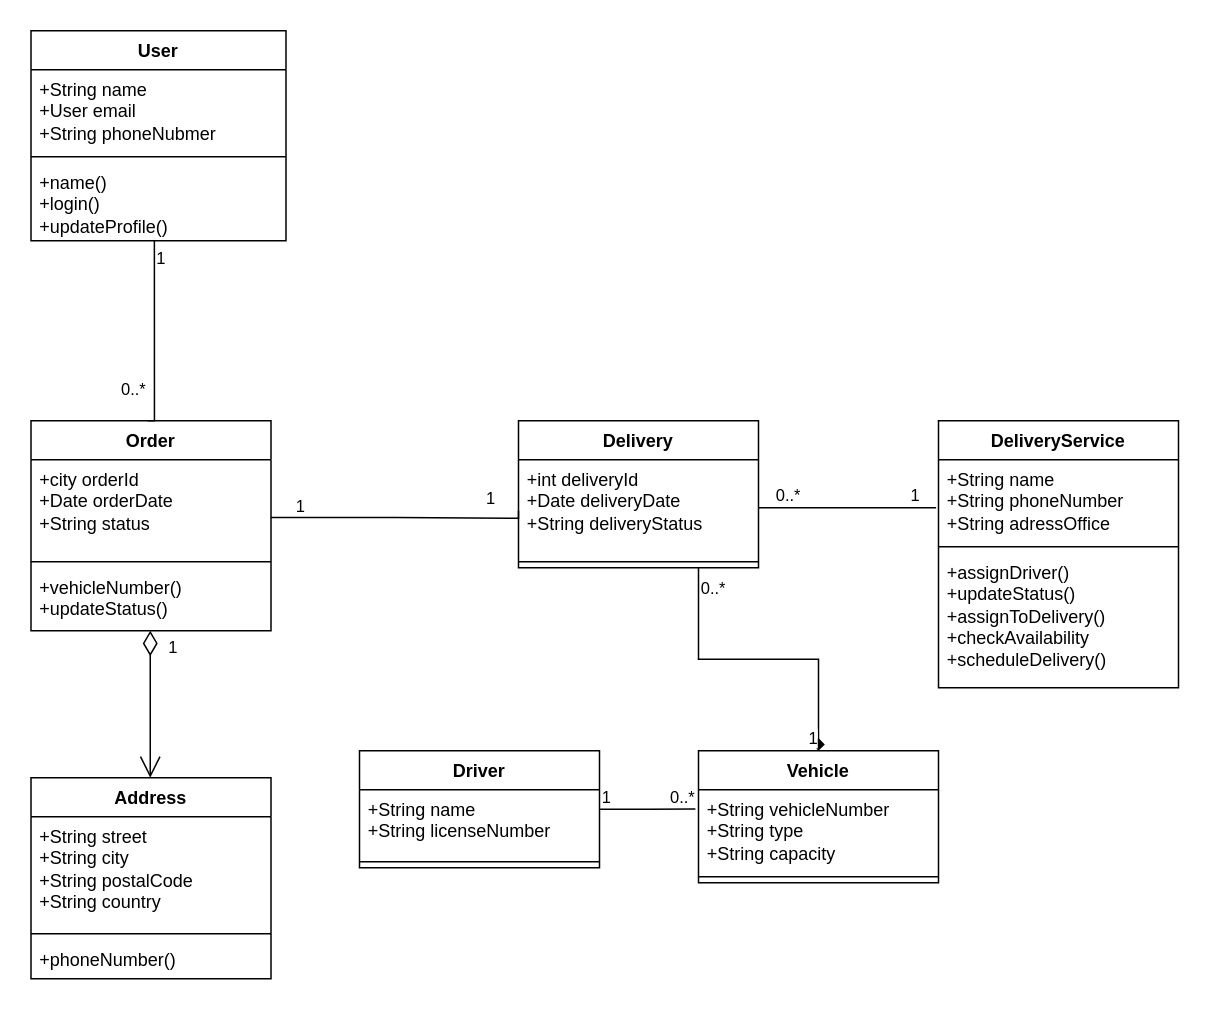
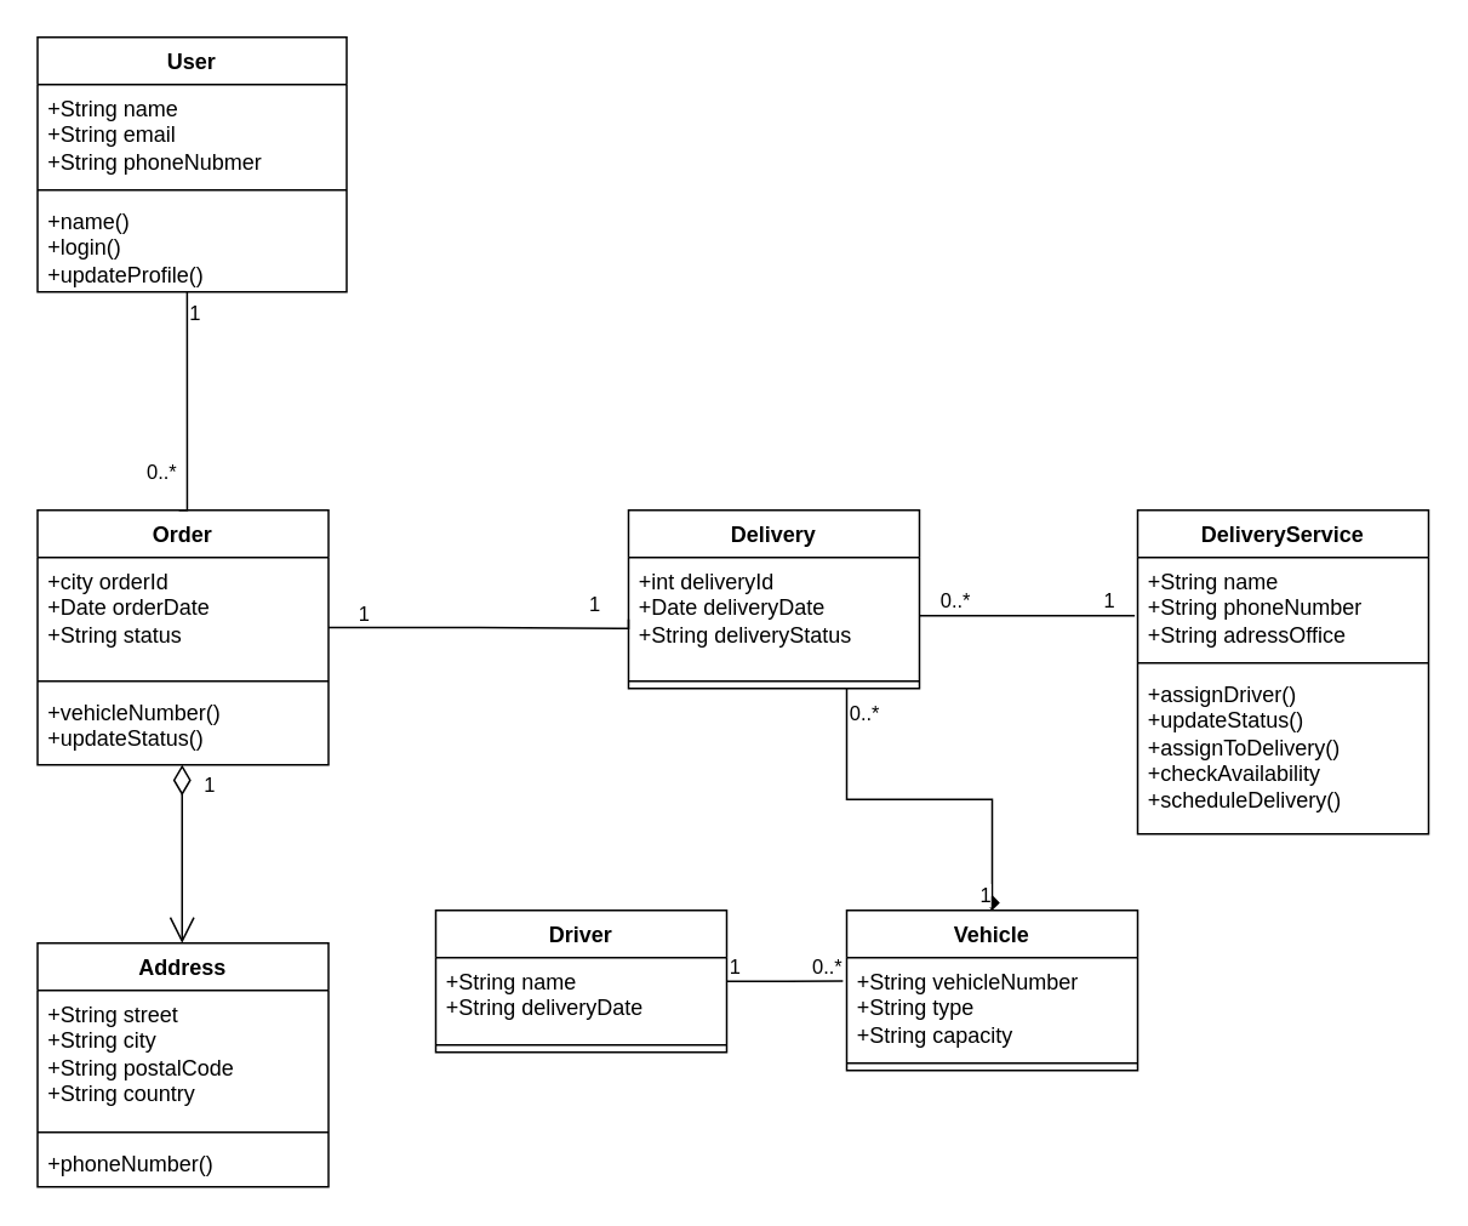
  <mxCell id="0" />
  <mxCell id="1" parent="0" />
  <mxCell id="2" value="Delivery" style="swimlane;fontStyle=1;align=center;verticalAlign=top;childLayout=stackLayout;horizontal=1;startSize=26;horizontalStack=0;resizeParent=1;resizeParentMax=0;resizeLast=0;collapsible=1;marginBottom=0;whiteSpace=wrap;html=1;" vertex="1" parent="1"><mxGeometry x="345" y="280" width="160" height="98" as="geometry" /></mxCell>
  <mxCell id="3" value="&lt;div&gt;+int deliveryId&lt;/div&gt;&lt;div&gt;+Date deliveryDate&lt;/div&gt;&lt;div&gt;+String deliveryStatus&lt;br&gt;&lt;/div&gt;" style="text;strokeColor=none;fillColor=none;align=left;verticalAlign=top;spacingLeft=4;spacingRight=4;overflow=hidden;rotatable=0;points=[[0,0.5],[1,0.5]];portConstraint=eastwest;whiteSpace=wrap;html=1;" vertex="1" parent="2"><mxGeometry y="26" width="160" height="64" as="geometry" /></mxCell>
  <mxCell id="4" value="" style="line;strokeWidth=1;fillColor=none;align=left;verticalAlign=middle;spacingTop=-1;spacingLeft=3;spacingRight=3;rotatable=0;labelPosition=right;points=[];portConstraint=eastwest;strokeColor=inherit;" vertex="1" parent="2"><mxGeometry y="90" width="160" height="8" as="geometry" /></mxCell>
  <mxCell id="5" value="Order" style="swimlane;fontStyle=1;align=center;verticalAlign=top;childLayout=stackLayout;horizontal=1;startSize=26;horizontalStack=0;resizeParent=1;resizeParentMax=0;resizeLast=0;collapsible=1;marginBottom=0;whiteSpace=wrap;html=1;" vertex="1" parent="1"><mxGeometry x="20" y="280" width="160" height="140" as="geometry" /></mxCell>
  <mxCell id="6" value="&lt;div&gt;+city orderId&lt;/div&gt;&lt;div&gt;+Date orderDate&lt;/div&gt;&lt;div&gt;+String status&lt;/div&gt;" style="text;strokeColor=none;fillColor=none;align=left;verticalAlign=top;spacingLeft=4;spacingRight=4;overflow=hidden;rotatable=0;points=[[0,0.5],[1,0.5]];portConstraint=eastwest;whiteSpace=wrap;html=1;" vertex="1" parent="5"><mxGeometry y="26" width="160" height="64" as="geometry" /></mxCell>
  <mxCell id="7" value="" style="line;strokeWidth=1;fillColor=none;align=left;verticalAlign=middle;spacingTop=-1;spacingLeft=3;spacingRight=3;rotatable=0;labelPosition=right;points=[];portConstraint=eastwest;strokeColor=inherit;" vertex="1" parent="5"><mxGeometry y="90" width="160" height="8" as="geometry" /></mxCell>
  <mxCell id="8" value="&lt;div&gt;+vehicleNumber()&lt;/div&gt;&lt;div&gt;+updateStatus()&lt;br&gt;&lt;/div&gt;" style="text;strokeColor=none;fillColor=none;align=left;verticalAlign=top;spacingLeft=4;spacingRight=4;overflow=hidden;rotatable=0;points=[[0,0.5],[1,0.5]];portConstraint=eastwest;whiteSpace=wrap;html=1;" vertex="1" parent="5"><mxGeometry y="98" width="160" height="42" as="geometry" /></mxCell>
  <mxCell id="9" value="Vehicle" style="swimlane;fontStyle=1;align=center;verticalAlign=top;childLayout=stackLayout;horizontal=1;startSize=26;horizontalStack=0;resizeParent=1;resizeParentMax=0;resizeLast=0;collapsible=1;marginBottom=0;whiteSpace=wrap;html=1;" vertex="1" parent="1"><mxGeometry x="465" y="500" width="160" height="88" as="geometry" /></mxCell>
  <mxCell id="10" value="&lt;div&gt;+String vehicleNumber&lt;/div&gt;&lt;div&gt;+String type&lt;br&gt;&lt;/div&gt;&lt;div&gt;+String capacity&lt;br&gt;&lt;/div&gt;" style="text;strokeColor=none;fillColor=none;align=left;verticalAlign=top;spacingLeft=4;spacingRight=4;overflow=hidden;rotatable=0;points=[[0,0.5],[1,0.5]];portConstraint=eastwest;whiteSpace=wrap;html=1;" vertex="1" parent="9"><mxGeometry y="26" width="160" height="54" as="geometry" /></mxCell>
  <mxCell id="11" value="" style="line;strokeWidth=1;fillColor=none;align=left;verticalAlign=middle;spacingTop=-1;spacingLeft=3;spacingRight=3;rotatable=0;labelPosition=right;points=[];portConstraint=eastwest;strokeColor=inherit;" vertex="1" parent="9"><mxGeometry y="80" width="160" height="8" as="geometry" /></mxCell>
  <mxCell id="12" value="User" style="swimlane;fontStyle=1;align=center;verticalAlign=top;childLayout=stackLayout;horizontal=1;startSize=26;horizontalStack=0;resizeParent=1;resizeParentMax=0;resizeLast=0;collapsible=1;marginBottom=0;whiteSpace=wrap;html=1;" vertex="1" parent="1"><mxGeometry x="20" y="20" width="170" height="140" as="geometry" /></mxCell>
- <mxCell id="13" value="&lt;div&gt;+String name&lt;br&gt;&lt;/div&gt;&lt;div&gt;+User email&lt;/div&gt;&lt;div&gt;+String phoneNubmer&lt;br&gt;&lt;/div&gt;" style="text;strokeColor=none;fillColor=none;align=left;verticalAlign=top;spacingLeft=4;spacingRight=4;overflow=hidden;rotatable=0;points=[[0,0.5],[1,0.5]];portConstraint=eastwest;whiteSpace=wrap;html=1;" vertex="1" parent="12"><mxGeometry y="26" width="170" height="54" as="geometry" /></mxCell>
+ <mxCell id="13" value="&lt;div&gt;+String name&lt;br&gt;&lt;/div&gt;&lt;div&gt;+String email&lt;/div&gt;&lt;div&gt;+String phoneNubmer&lt;br&gt;&lt;/div&gt;" style="text;strokeColor=none;fillColor=none;align=left;verticalAlign=top;spacingLeft=4;spacingRight=4;overflow=hidden;rotatable=0;points=[[0,0.5],[1,0.5]];portConstraint=eastwest;whiteSpace=wrap;html=1;" vertex="1" parent="12"><mxGeometry y="26" width="170" height="54" as="geometry" /></mxCell>
  <mxCell id="14" value="" style="line;strokeWidth=1;fillColor=none;align=left;verticalAlign=middle;spacingTop=-1;spacingLeft=3;spacingRight=3;rotatable=0;labelPosition=right;points=[];portConstraint=eastwest;strokeColor=inherit;" vertex="1" parent="12"><mxGeometry y="80" width="170" height="8" as="geometry" /></mxCell>
  <mxCell id="15" value="&lt;div&gt;+name()&lt;/div&gt;&lt;div&gt;+login()&lt;/div&gt;&lt;div&gt;+updateProfile()&lt;br&gt;&lt;/div&gt;" style="text;strokeColor=none;fillColor=none;align=left;verticalAlign=top;spacingLeft=4;spacingRight=4;overflow=hidden;rotatable=0;points=[[0,0.5],[1,0.5]];portConstraint=eastwest;whiteSpace=wrap;html=1;" vertex="1" parent="12"><mxGeometry y="88" width="170" height="52" as="geometry" /></mxCell>
  <mxCell id="16" value="Address" style="swimlane;fontStyle=1;align=center;verticalAlign=top;childLayout=stackLayout;horizontal=1;startSize=26;horizontalStack=0;resizeParent=1;resizeParentMax=0;resizeLast=0;collapsible=1;marginBottom=0;whiteSpace=wrap;html=1;" vertex="1" parent="1"><mxGeometry x="20" y="518" width="160" height="134" as="geometry" /></mxCell>
  <mxCell id="17" value="&lt;div&gt;+String street&lt;/div&gt;&lt;div&gt;+String city&lt;/div&gt;&lt;div&gt;+String postalCode&lt;/div&gt;&lt;div&gt;+String country&lt;br&gt;&lt;/div&gt;" style="text;strokeColor=none;fillColor=none;align=left;verticalAlign=top;spacingLeft=4;spacingRight=4;overflow=hidden;rotatable=0;points=[[0,0.5],[1,0.5]];portConstraint=eastwest;whiteSpace=wrap;html=1;" vertex="1" parent="16"><mxGeometry y="26" width="160" height="74" as="geometry" /></mxCell>
  <mxCell id="18" value="" style="line;strokeWidth=1;fillColor=none;align=left;verticalAlign=middle;spacingTop=-1;spacingLeft=3;spacingRight=3;rotatable=0;labelPosition=right;points=[];portConstraint=eastwest;strokeColor=inherit;" vertex="1" parent="16"><mxGeometry y="100" width="160" height="8" as="geometry" /></mxCell>
  <mxCell id="19" value="+phoneNumber()" style="text;strokeColor=none;fillColor=none;align=left;verticalAlign=top;spacingLeft=4;spacingRight=4;overflow=hidden;rotatable=0;points=[[0,0.5],[1,0.5]];portConstraint=eastwest;whiteSpace=wrap;html=1;" vertex="1" parent="16"><mxGeometry y="108" width="160" height="26" as="geometry" /></mxCell>
  <mxCell id="20" value="Driver" style="swimlane;fontStyle=1;align=center;verticalAlign=top;childLayout=stackLayout;horizontal=1;startSize=26;horizontalStack=0;resizeParent=1;resizeParentMax=0;resizeLast=0;collapsible=1;marginBottom=0;whiteSpace=wrap;html=1;" vertex="1" parent="1"><mxGeometry x="239" y="500" width="160" height="78" as="geometry" /></mxCell>
- <mxCell id="21" value="&lt;div&gt;+String name&lt;/div&gt;&lt;div&gt;+String licenseNumber&lt;br&gt;&lt;/div&gt;" style="text;strokeColor=none;fillColor=none;align=left;verticalAlign=top;spacingLeft=4;spacingRight=4;overflow=hidden;rotatable=0;points=[[0,0.5],[1,0.5]];portConstraint=eastwest;whiteSpace=wrap;html=1;" vertex="1" parent="20"><mxGeometry y="26" width="160" height="44" as="geometry" /></mxCell>
+ <mxCell id="21" value="&lt;div&gt;+String name&lt;/div&gt;&lt;div&gt;+String deliveryDate&lt;br&gt;&lt;/div&gt;" style="text;strokeColor=none;fillColor=none;align=left;verticalAlign=top;spacingLeft=4;spacingRight=4;overflow=hidden;rotatable=0;points=[[0,0.5],[1,0.5]];portConstraint=eastwest;whiteSpace=wrap;html=1;" vertex="1" parent="20"><mxGeometry y="26" width="160" height="44" as="geometry" /></mxCell>
  <mxCell id="22" value="" style="line;strokeWidth=1;fillColor=none;align=left;verticalAlign=middle;spacingTop=-1;spacingLeft=3;spacingRight=3;rotatable=0;labelPosition=right;points=[];portConstraint=eastwest;strokeColor=inherit;" vertex="1" parent="20"><mxGeometry y="70" width="160" height="8" as="geometry" /></mxCell>
  <mxCell id="23" value="" style="endArrow=none;html=1;edgeStyle=orthogonalEdgeStyle;rounded=0;entryX=0.5;entryY=0;entryDx=0;entryDy=0;" edge="1" parent="1"><mxGeometry relative="1" as="geometry"><mxPoint x="102.25" y="160" as="sourcePoint" /><mxPoint x="97.75" y="280" as="targetPoint" /><Array as="points"><mxPoint x="102.75" y="280" /></Array></mxGeometry></mxCell>
  <mxCell id="24" value="1" style="edgeLabel;resizable=0;html=1;align=left;verticalAlign=bottom;" connectable="0" vertex="1" parent="23"><mxGeometry x="-1" relative="1" as="geometry"><mxPoint y="20" as="offset" /></mxGeometry></mxCell>
  <mxCell id="25" value="&lt;div&gt;0..*&lt;/div&gt;&lt;div&gt;&lt;br&gt;&lt;/div&gt;" style="edgeLabel;resizable=0;html=1;align=right;verticalAlign=bottom;" connectable="0" vertex="1" parent="23"><mxGeometry x="1" relative="1" as="geometry" /></mxCell>
  <mxCell id="26" value="1" style="endArrow=open;html=1;endSize=12;startArrow=diamondThin;startSize=14;startFill=0;edgeStyle=orthogonalEdgeStyle;align=left;verticalAlign=bottom;rounded=0;entryX=0.5;entryY=0;entryDx=0;entryDy=0;exitX=0.5;exitY=1;exitDx=0;exitDy=0;" edge="1" parent="1"><mxGeometry x="-0.592" y="10" relative="1" as="geometry"><mxPoint x="99.5" y="420" as="sourcePoint" /><mxPoint x="99.5" y="518" as="targetPoint" /><mxPoint as="offset" /></mxGeometry></mxCell>
  <mxCell id="27" value="" style="endArrow=none;html=1;edgeStyle=orthogonalEdgeStyle;rounded=0;entryX=0;entryY=0.531;entryDx=0;entryDy=0;entryPerimeter=0;" edge="1" parent="1" target="3"><mxGeometry relative="1" as="geometry"><mxPoint x="180" y="344.5" as="sourcePoint" /><mxPoint x="340" y="344.5" as="targetPoint" /><Array as="points"><mxPoint x="263" y="345" /><mxPoint x="345" y="345" /></Array></mxGeometry></mxCell>
  <mxCell id="28" value="1" style="edgeLabel;resizable=0;html=1;align=left;verticalAlign=bottom;" connectable="0" vertex="1" parent="27"><mxGeometry x="-1" relative="1" as="geometry"><mxPoint x="15" as="offset" /></mxGeometry></mxCell>
  <mxCell id="29" value="1" style="edgeLabel;resizable=0;html=1;align=right;verticalAlign=bottom;" connectable="0" vertex="1" parent="27"><mxGeometry x="1" relative="1" as="geometry"><mxPoint x="-15" as="offset" /></mxGeometry></mxCell>
  <mxCell id="30" value="DeliveryService" style="swimlane;fontStyle=1;align=center;verticalAlign=top;childLayout=stackLayout;horizontal=1;startSize=26;horizontalStack=0;resizeParent=1;resizeParentMax=0;resizeLast=0;collapsible=1;marginBottom=0;whiteSpace=wrap;html=1;" vertex="1" parent="1"><mxGeometry x="625" y="280" width="160" height="178" as="geometry" /></mxCell>
  <mxCell id="31" value="&lt;div&gt;+String name&lt;/div&gt;&lt;div&gt;+String phoneNumber&lt;/div&gt;&lt;div&gt;+String adressOffice&lt;br&gt;&lt;/div&gt;" style="text;strokeColor=none;fillColor=none;align=left;verticalAlign=top;spacingLeft=4;spacingRight=4;overflow=hidden;rotatable=0;points=[[0,0.5],[1,0.5]];portConstraint=eastwest;whiteSpace=wrap;html=1;" vertex="1" parent="30"><mxGeometry y="26" width="160" height="54" as="geometry" /></mxCell>
  <mxCell id="32" value="" style="line;strokeWidth=1;fillColor=none;align=left;verticalAlign=middle;spacingTop=-1;spacingLeft=3;spacingRight=3;rotatable=0;labelPosition=right;points=[];portConstraint=eastwest;strokeColor=inherit;" vertex="1" parent="30"><mxGeometry y="80" width="160" height="8" as="geometry" /></mxCell>
  <mxCell id="33" value="&lt;div&gt;+assignDriver()&lt;/div&gt;&lt;div&gt;+updateStatus()&lt;/div&gt;&lt;div&gt;&lt;div&gt;+assignToDelivery()&lt;/div&gt;&lt;div&gt;+checkAvailability&lt;/div&gt;&lt;div&gt;+scheduleDelivery()&lt;/div&gt;&lt;/div&gt;" style="text;strokeColor=none;fillColor=none;align=left;verticalAlign=top;spacingLeft=4;spacingRight=4;overflow=hidden;rotatable=0;points=[[0,0.5],[1,0.5]];portConstraint=eastwest;whiteSpace=wrap;html=1;" vertex="1" parent="30"><mxGeometry y="88" width="160" height="90" as="geometry" /></mxCell>
  <mxCell id="34" value="" style="endArrow=none;html=1;edgeStyle=orthogonalEdgeStyle;rounded=0;exitX=1;exitY=0.5;exitDx=0;exitDy=0;entryX=-0.01;entryY=0.592;entryDx=0;entryDy=0;entryPerimeter=0;" edge="1" parent="1" source="3" target="31"><mxGeometry relative="1" as="geometry"><mxPoint x="505" y="330" as="sourcePoint" /><mxPoint x="625" y="330" as="targetPoint" /></mxGeometry></mxCell>
  <mxCell id="35" value="0..*" style="edgeLabel;resizable=0;html=1;align=left;verticalAlign=bottom;" connectable="0" vertex="1" parent="34"><mxGeometry x="-1" relative="1" as="geometry"><mxPoint x="10" as="offset" /></mxGeometry></mxCell>
  <mxCell id="36" value="1" style="edgeLabel;resizable=0;html=1;align=right;verticalAlign=bottom;" connectable="0" vertex="1" parent="34"><mxGeometry x="1" relative="1" as="geometry"><mxPoint x="-10" as="offset" /></mxGeometry></mxCell>
  <mxCell id="37" value="" style="endArrow=none;html=1;edgeStyle=orthogonalEdgeStyle;rounded=0;exitX=1;exitY=0.5;exitDx=0;exitDy=0;entryX=-0.013;entryY=0.239;entryDx=0;entryDy=0;entryPerimeter=0;" edge="1" parent="1" source="20" target="10"><mxGeometry relative="1" as="geometry"><mxPoint x="385" y="470" as="sourcePoint" /><mxPoint x="545" y="470" as="targetPoint" /></mxGeometry></mxCell>
  <mxCell id="38" value="1" style="edgeLabel;resizable=0;html=1;align=left;verticalAlign=bottom;" connectable="0" vertex="1" parent="37"><mxGeometry x="-1" relative="1" as="geometry" /></mxCell>
  <mxCell id="39" value="0..*" style="edgeLabel;resizable=0;html=1;align=right;verticalAlign=bottom;" connectable="0" vertex="1" parent="37"><mxGeometry x="1" relative="1" as="geometry" /></mxCell>
  <mxCell id="40" value="" style="endArrow=diamond;html=1;edgeStyle=orthogonalEdgeStyle;rounded=0;exitX=0.75;exitY=1;exitDx=0;exitDy=0;entryX=0.5;entryY=0;entryDx=0;entryDy=0;" edge="1" parent="1" source="2" target="9"><mxGeometry relative="1" as="geometry"><mxPoint x="425" y="458" as="sourcePoint" /><mxPoint x="585" y="458" as="targetPoint" /></mxGeometry></mxCell>
  <mxCell id="41" value="0..*" style="edgeLabel;resizable=0;html=1;align=left;verticalAlign=bottom;" connectable="0" vertex="1" parent="40"><mxGeometry x="-1" relative="1" as="geometry"><mxPoint y="22" as="offset" /></mxGeometry></mxCell>
  <mxCell id="42" value="1" style="edgeLabel;resizable=0;html=1;align=right;verticalAlign=bottom;" connectable="0" vertex="1" parent="40"><mxGeometry x="1" relative="1" as="geometry" /></mxCell>
